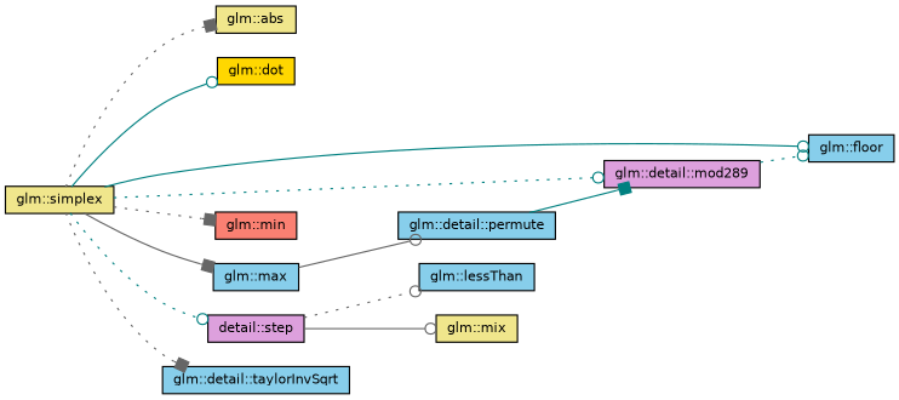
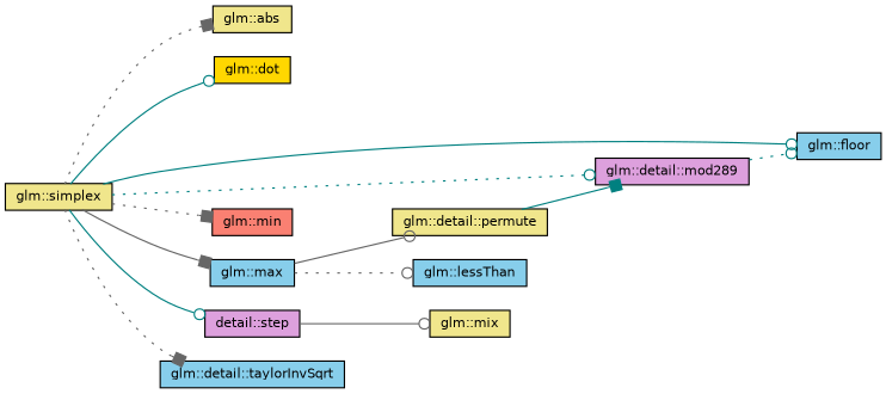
  digraph {
    rankdir=LR
    node [color=black fillcolor=skyblue fontname=Helvetica fontsize=10 shape=record style=filled]
    edge [arrowhead=odot color=gray40 fontname=Helvetica fontsize=10 labelfontname=Helvetica labelfontsize=10 style=solid]
    n1 [fillcolor=khaki fontcolor=black height=0.2 label="glm::simplex" width=0.4]
    n2 [fillcolor=khaki height=0.2 label="glm::abs" width=0.4]
    n3 [fillcolor=gold height=0.2 label="glm::dot" width=0.4]
    n4 [height=0.2 label="glm::floor" width=0.4]
    n5 [height=0.2 label="glm::max" width=0.4]
    n6 [fillcolor=salmon height=0.2 label="glm::min" width=0.4]
    n7 [fillcolor=plum height=0.2 label="glm::detail::mod289" width=0.4]
    n8 [fillcolor=plum height=0.2 label="detail::step" width=0.4]
    n9 [height=0.2 label="glm::detail::taylorInvSqrt" width=0.4]
-   n10 [height=0.2 label="glm::detail::permute" width=0.4]
+   n10 [fillcolor=khaki height=0.2 label="glm::detail::permute" width=0.4]
    n11 [height=0.2 label="glm::lessThan" width=0.4]
    n12 [fillcolor=khaki height=0.2 label="glm::mix" width=0.4]
    n1 -> n2 [arrowhead=box style=dotted]
    n1 -> n3 [color=teal]
    n1 -> n4 [color=teal]
    n1 -> n5 [arrowhead=box]
    n1 -> n6 [arrowhead=box style=dotted]
    n1 -> n7 [color=teal style=dotted]
-   n1 -> n8 [color=teal style=dotted]
+   n1 -> n8 [color=teal]
    n1 -> n9 [arrowhead=box style=dotted]
    n5 -> n10
    n7 -> n4 [color=teal style=dotted]
-   n8 -> n11 [style=dotted]
+   n5 -> n11 [style=dotted]
    n8 -> n12
    n10 -> n7 [arrowhead=box color=teal]
  }
